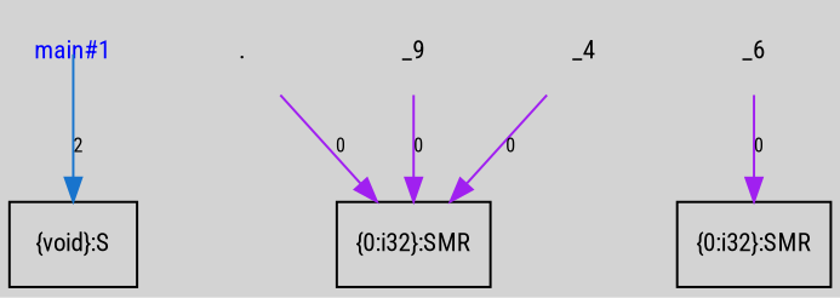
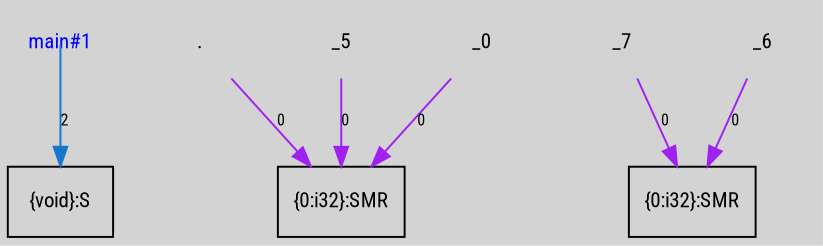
  digraph {
    bgcolor=lightgray
    fontname="Roboto Condensed"
    node [fontname="Roboto Condensed" fontsize=11 shape=plaintext]
    edge [arrowtail=tee color=purple fontname="Roboto Condensed" fontsize=8]
    n1 [label="{\{void\}:S}" shape=record]
    n2 [label="{\{0:i32\}:SMR}" shape=record]
    n3 [label="{\{0:i32\}:SMR}" shape=record]
    n4 [label="."]
+   n5 [label=_7]
    n6 [label=_6]
-   n7 [label=_9]
-   n8 [label=_4]
+   n7 [label=_5]
+   n8 [label=_0]
    n9 [fontcolor=blue label="main#1"]
    n4 -> n2 [label=0]
+   n5 -> n3 [label=0]
    n6 -> n3 [label=0]
    n7 -> n2 [label=0]
    n8 -> n2 [label=0]
    n9 -> n1 [color=dodgerblue3 label=2 tailclip=false arrowtail=""]
  }
